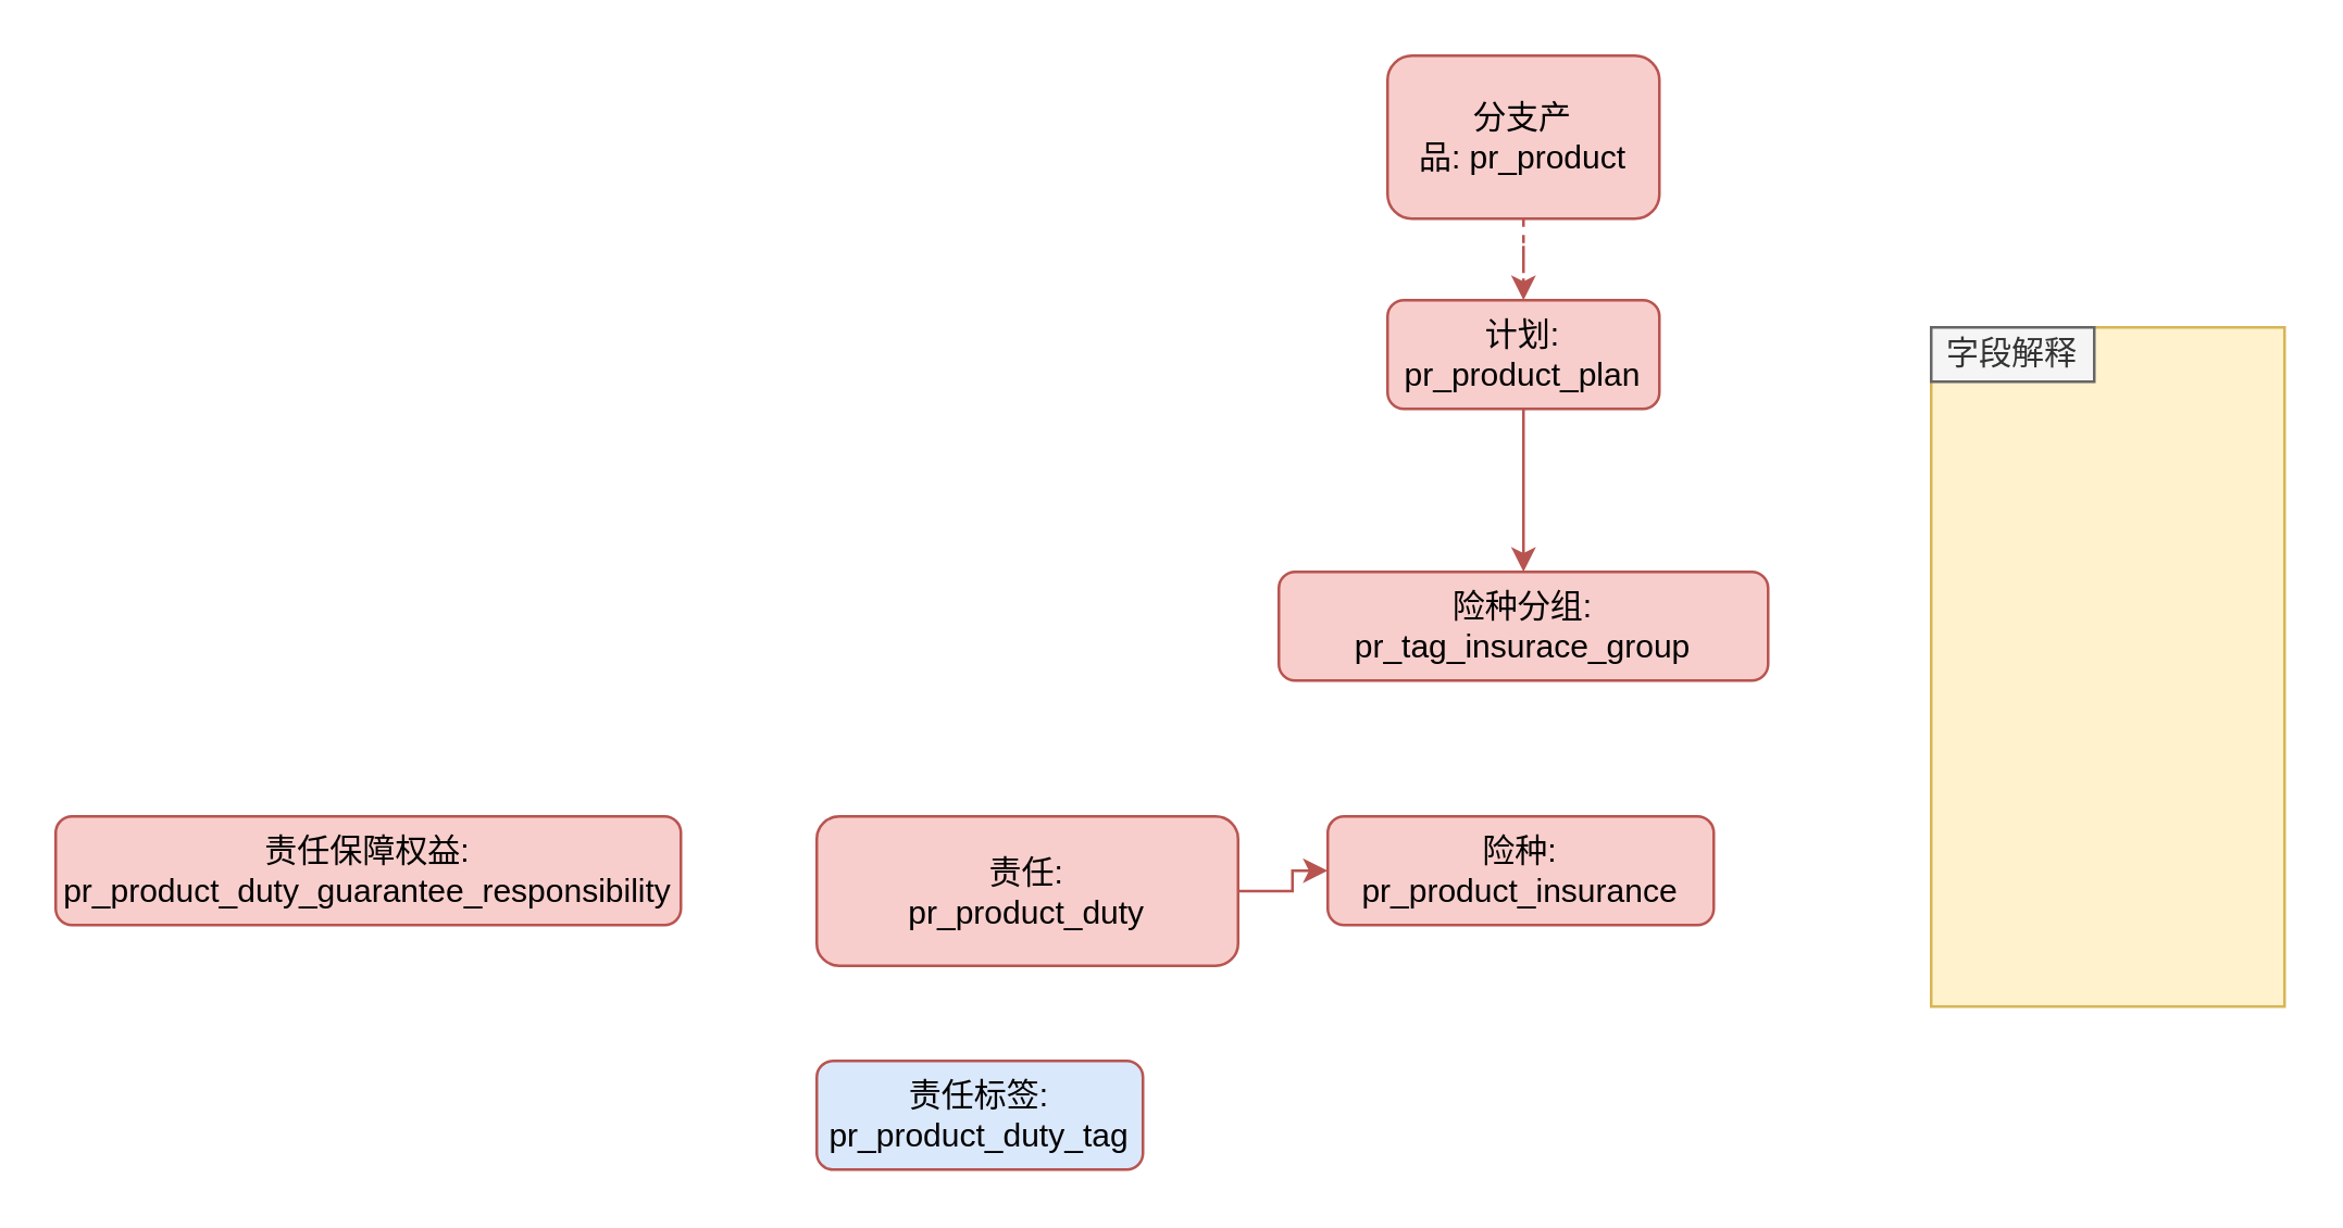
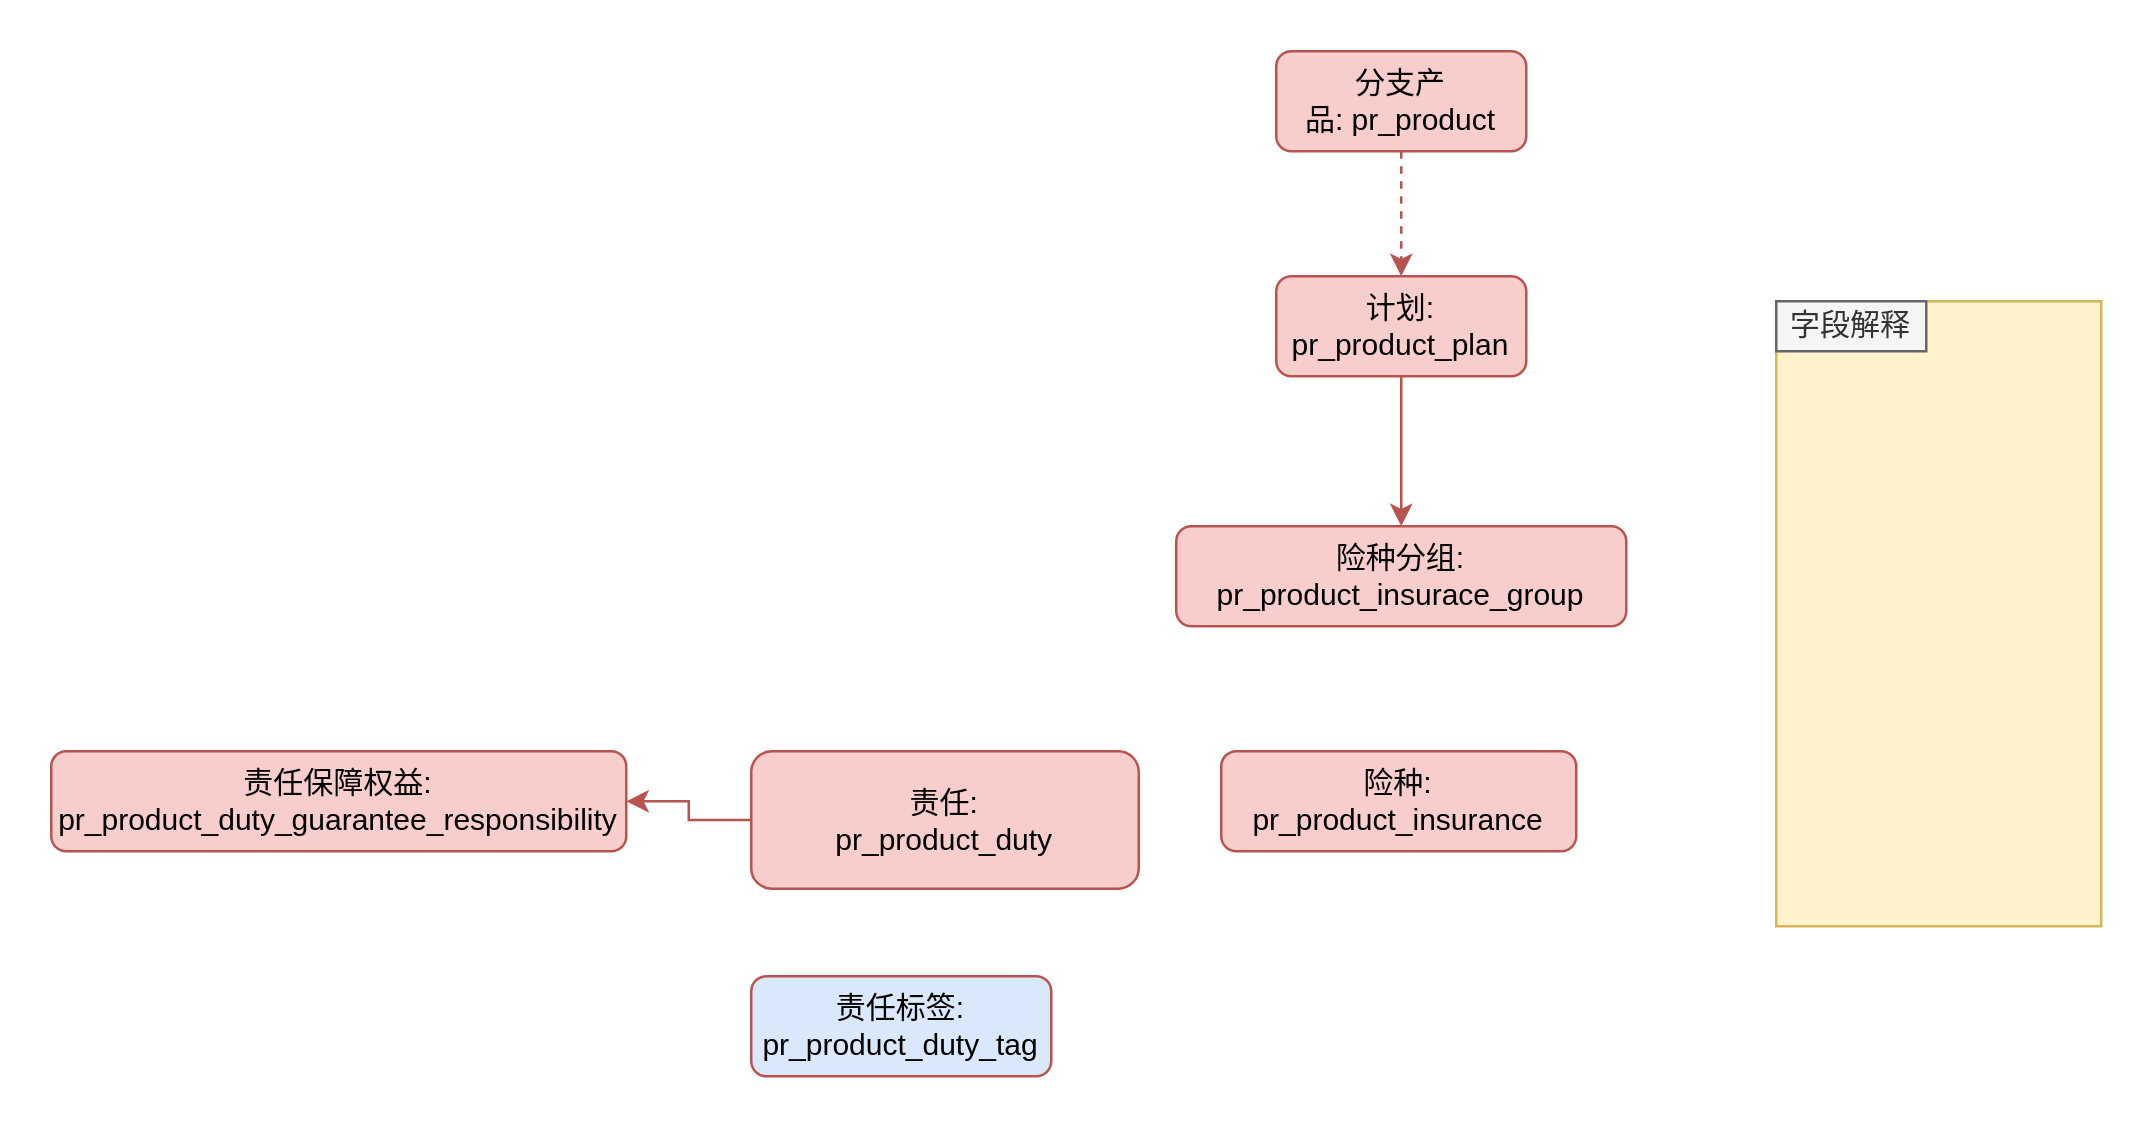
  <mxCell id="0" />
  <mxCell id="1" parent="0" />
  <mxCell id="2" style="edgeStyle=orthogonalEdgeStyle;rounded=0;orthogonalLoop=1;jettySize=auto;html=1;fillColor=#f8cecc;strokeColor=#b85450;dashed=1;" edge="1" parent="1" source="3" target="5"><mxGeometry relative="1" as="geometry" /></mxCell>
- <mxCell id="3" value="分支产品:&amp;nbsp;pr_product" style="rounded=1;whiteSpace=wrap;html=1;fillColor=#f8cecc;strokeColor=#b85450;" vertex="1" parent="1"><mxGeometry x="510" y="20" width="100" height="60" as="geometry" /></mxCell>
+ <mxCell id="3" value="分支产品:&amp;nbsp;pr_product" style="rounded=1;whiteSpace=wrap;html=1;fillColor=#f8cecc;strokeColor=#b85450;" vertex="1" parent="1"><mxGeometry x="510" y="20" width="100" height="40" as="geometry" /></mxCell>
  <mxCell id="4" style="edgeStyle=orthogonalEdgeStyle;rounded=0;orthogonalLoop=1;jettySize=auto;html=1;entryX=0.5;entryY=0;entryDx=0;entryDy=0;fillColor=#f8cecc;strokeColor=#b85450;" edge="1" parent="1" source="5" target="6"><mxGeometry relative="1" as="geometry" /></mxCell>
  <mxCell id="5" value="计划:&lt;br&gt;pr_product_plan" style="rounded=1;whiteSpace=wrap;html=1;fillColor=#f8cecc;strokeColor=#b85450;" vertex="1" parent="1"><mxGeometry x="510" y="110" width="100" height="40" as="geometry" /></mxCell>
- <mxCell id="6" value="险种分组:&lt;br&gt;pr_tag_insurace_group" style="rounded=1;whiteSpace=wrap;html=1;fillColor=#f8cecc;strokeColor=#b85450;" vertex="1" parent="1"><mxGeometry x="470" y="210" width="180" height="40" as="geometry" /></mxCell>
+ <mxCell id="6" value="险种分组:&lt;br&gt;pr_product_insurace_group" style="rounded=1;whiteSpace=wrap;html=1;fillColor=#f8cecc;strokeColor=#b85450;" vertex="1" parent="1"><mxGeometry x="470" y="210" width="180" height="40" as="geometry" /></mxCell>
  <mxCell id="7" value="险种:&lt;br&gt;pr_product_insurance" style="rounded=1;whiteSpace=wrap;html=1;fillColor=#f8cecc;strokeColor=#b85450;" vertex="1" parent="1"><mxGeometry x="488" y="300" width="142" height="40" as="geometry" /></mxCell>
- <mxCell id="8" style="edgeStyle=orthogonalEdgeStyle;rounded=0;orthogonalLoop=1;jettySize=auto;html=1;fillColor=#f8cecc;strokeColor=#b85450;" edge="1" parent="1" source="9" target="7"><mxGeometry relative="1" as="geometry" /></mxCell>
+ <mxCell id="8" style="edgeStyle=orthogonalEdgeStyle;rounded=0;orthogonalLoop=1;jettySize=auto;html=1;entryX=1;entryY=0.5;entryDx=0;entryDy=0;fillColor=#f8cecc;strokeColor=#b85450;" edge="1" parent="1" source="9" target="11"><mxGeometry relative="1" as="geometry" /></mxCell>
  <mxCell id="9" value="责任:&lt;br&gt;pr_product_duty" style="rounded=1;whiteSpace=wrap;html=1;fillColor=#f8cecc;strokeColor=#b85450;" vertex="1" parent="1"><mxGeometry x="300" y="300" width="155" height="55" as="geometry" /></mxCell>
  <mxCell id="10" value="责任标签:&lt;br&gt;pr_product_duty_tag" style="rounded=1;whiteSpace=wrap;html=1;fillColor=#dae8fc;strokeColor=#b85450;" vertex="1" parent="1"><mxGeometry x="300" y="390" width="120" height="40" as="geometry" /></mxCell>
  <mxCell id="11" value="责任保障权益:&lt;br&gt;pr_product_duty_guarantee_responsibility" style="rounded=1;whiteSpace=wrap;html=1;fillColor=#f8cecc;strokeColor=#b85450;" vertex="1" parent="1"><mxGeometry x="20" y="300" width="230" height="40" as="geometry" /></mxCell>
  <mxCell id="12" value="" style="whiteSpace=wrap;html=1;fillColor=#fff2cc;strokeColor=#d6b656;" vertex="1" parent="1"><mxGeometry x="710" y="120" width="130" height="250" as="geometry" /></mxCell>
  <mxCell id="13" value="字段解释" style="text;html=1;align=center;verticalAlign=middle;whiteSpace=wrap;rounded=0;fillColor=#f5f5f5;fontColor=#333333;strokeColor=#666666;" vertex="1" parent="1"><mxGeometry x="710" y="120" width="60" height="20" as="geometry" /></mxCell>
